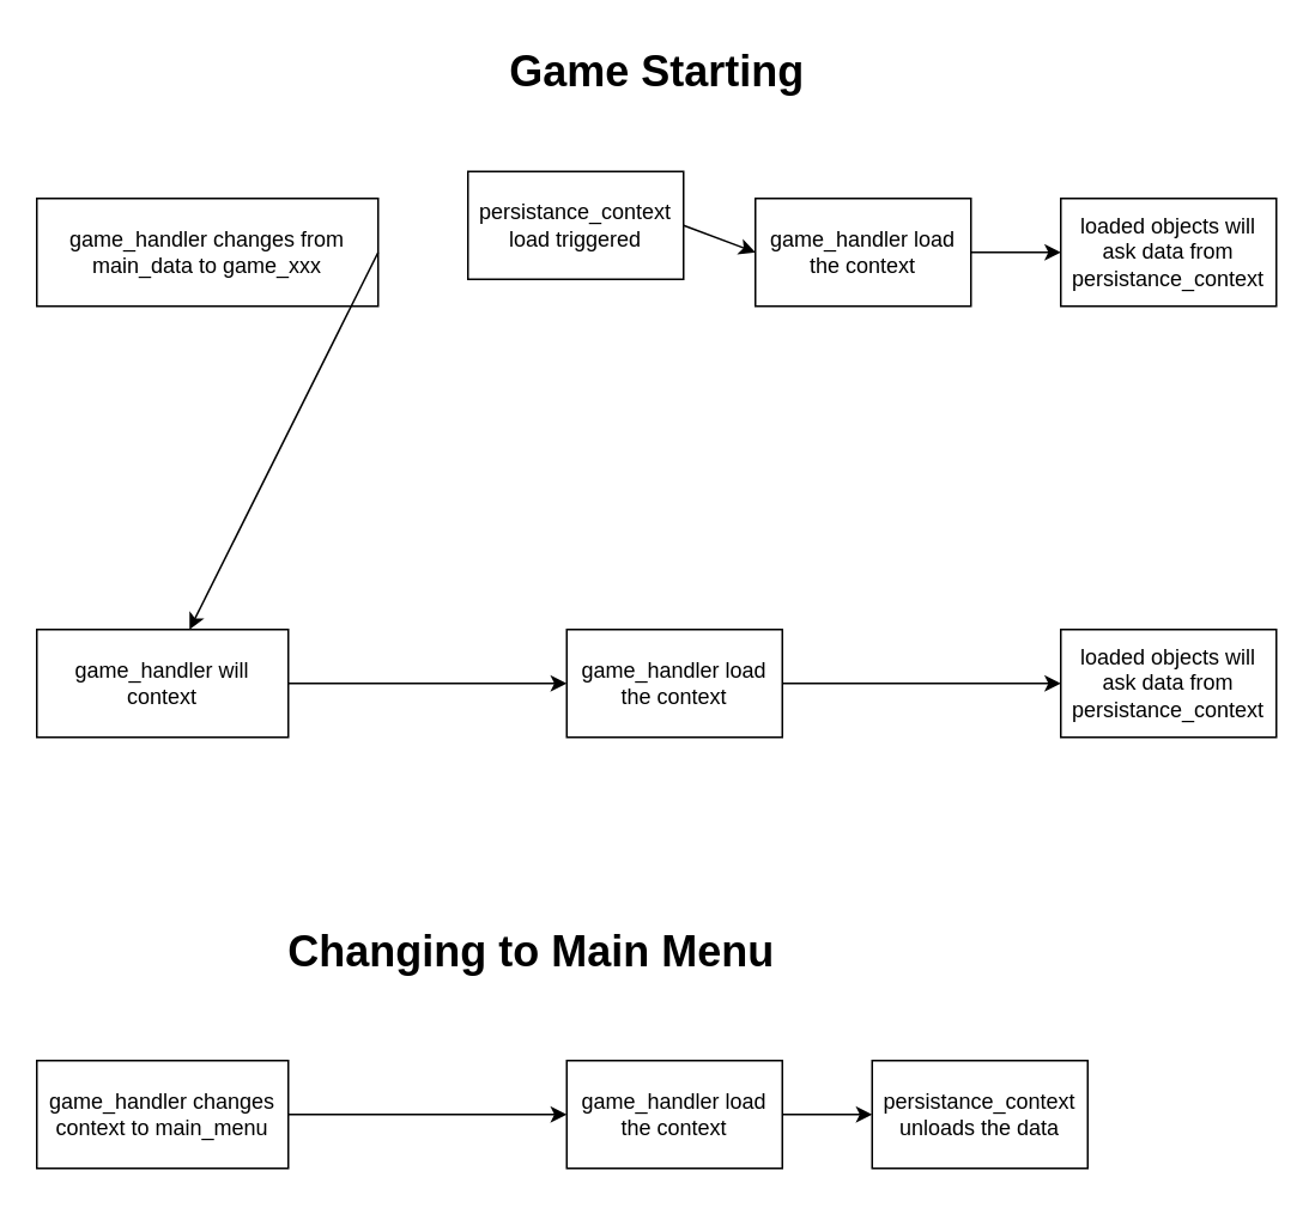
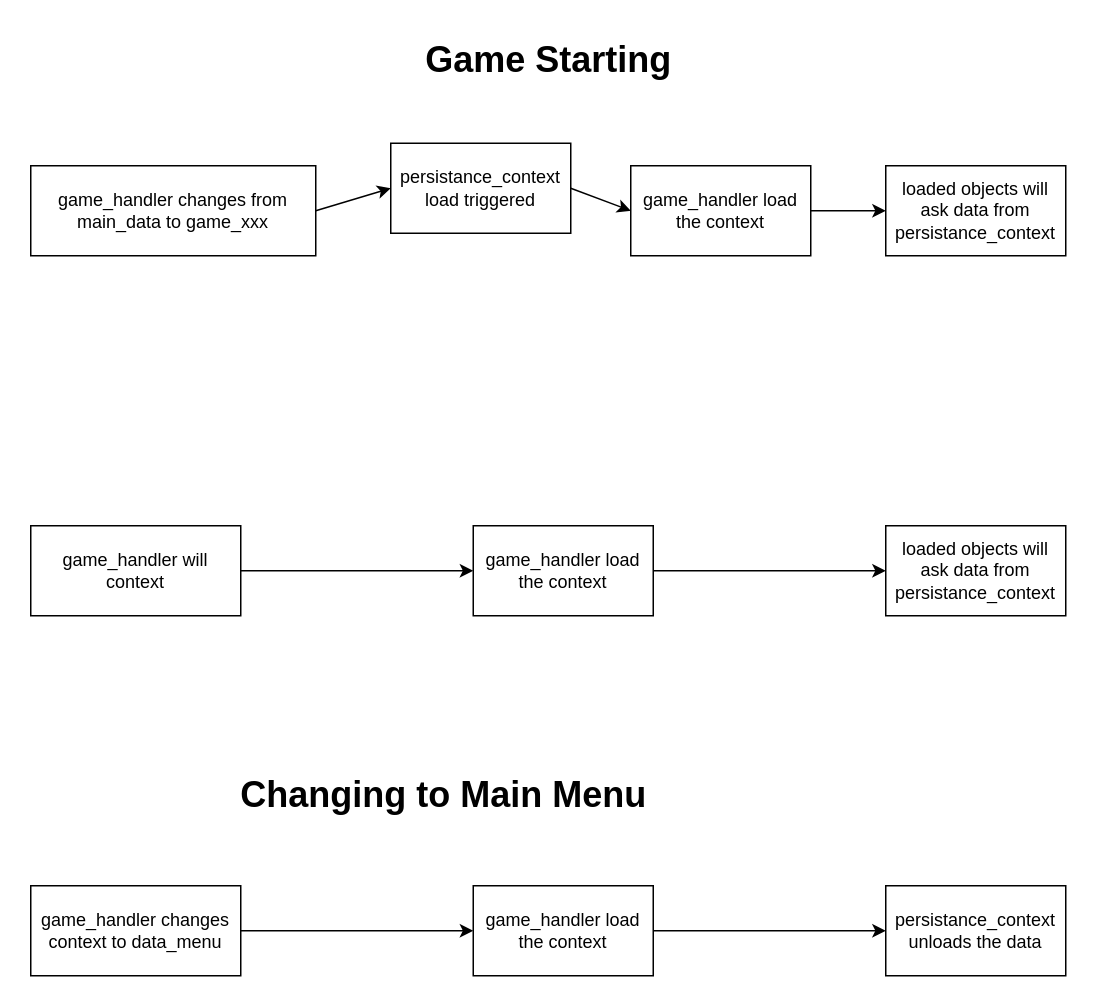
  <mxCell id="0" />
  <mxCell id="1" parent="0" />
  <mxCell id="2" value="game_handler changes from main_data to game_xxx" style="rounded=0;whiteSpace=wrap;html=1;" vertex="1" parent="1"><mxGeometry x="20" y="110" width="190" height="60" as="geometry" /></mxCell>
  <mxCell id="3" value="Game Starting" style="text;strokeColor=none;fillColor=none;html=1;fontSize=24;fontStyle=1;verticalAlign=middle;align=center;" vertex="1" parent="1"><mxGeometry x="315" y="20" width="100" height="40" as="geometry" /></mxCell>
  <mxCell id="4" value="game_handler load the context" style="rounded=0;whiteSpace=wrap;html=1;" vertex="1" parent="1"><mxGeometry x="420" y="110" width="120" height="60" as="geometry" /></mxCell>
  <mxCell id="5" value="persistance_context load triggered" style="rounded=0;whiteSpace=wrap;html=1;" vertex="1" parent="1"><mxGeometry x="260" y="95" width="120" height="60" as="geometry" /></mxCell>
  <mxCell id="6" value="loaded objects will ask data from persistance_context" style="rounded=0;whiteSpace=wrap;html=1;" vertex="1" parent="1"><mxGeometry x="590" y="110" width="120" height="60" as="geometry" /></mxCell>
- <mxCell id="7" value="" style="endArrow=classic;html=1;exitX=1;exitY=0.5;exitDx=0;exitDy=0;" edge="1" parent="1" source="2" target="10"><mxGeometry width="50" height="50" relative="1" as="geometry"><mxPoint x="420" y="310" as="sourcePoint" /><mxPoint x="470" y="260" as="targetPoint" /></mxGeometry></mxCell>
+ <mxCell id="7" value="" style="endArrow=classic;html=1;exitX=1;exitY=0.5;exitDx=0;exitDy=0;entryX=0;entryY=0.5;entryDx=0;entryDy=0;" edge="1" parent="1" source="2" target="5"><mxGeometry width="50" height="50" relative="1" as="geometry"><mxPoint x="420" y="310" as="sourcePoint" /><mxPoint x="470" y="260" as="targetPoint" /></mxGeometry></mxCell>
  <mxCell id="8" value="" style="endArrow=classic;html=1;exitX=1;exitY=0.5;exitDx=0;exitDy=0;entryX=0;entryY=0.5;entryDx=0;entryDy=0;" edge="1" parent="1" source="5" target="4"><mxGeometry width="50" height="50" relative="1" as="geometry"><mxPoint x="220" y="150" as="sourcePoint" /><mxPoint x="265" y="150" as="targetPoint" /></mxGeometry></mxCell>
  <mxCell id="9" value="" style="endArrow=classic;html=1;exitX=1;exitY=0.5;exitDx=0;exitDy=0;entryX=0;entryY=0.5;entryDx=0;entryDy=0;" edge="1" parent="1" source="4" target="6"><mxGeometry width="50" height="50" relative="1" as="geometry"><mxPoint x="385" y="150" as="sourcePoint" /><mxPoint x="430" y="150" as="targetPoint" /></mxGeometry></mxCell>
  <mxCell id="10" value="game_handler will context" style="rounded=0;whiteSpace=wrap;html=1;" vertex="1" parent="1"><mxGeometry x="20" y="350" width="140" height="60" as="geometry" /></mxCell>
  <mxCell id="11" value="game_handler load the context" style="rounded=0;whiteSpace=wrap;html=1;" vertex="1" parent="1"><mxGeometry x="315" y="350" width="120" height="60" as="geometry" /></mxCell>
  <mxCell id="12" value="loaded objects will ask data from persistance_context" style="rounded=0;whiteSpace=wrap;html=1;" vertex="1" parent="1"><mxGeometry x="590" y="350" width="120" height="60" as="geometry" /></mxCell>
  <mxCell id="13" value="" style="endArrow=classic;html=1;exitX=1;exitY=0.5;exitDx=0;exitDy=0;entryX=0;entryY=0.5;entryDx=0;entryDy=0;" edge="1" parent="1" source="10" target="11"><mxGeometry width="50" height="50" relative="1" as="geometry"><mxPoint x="420" y="550" as="sourcePoint" /><mxPoint x="255" y="380" as="targetPoint" /></mxGeometry></mxCell>
  <mxCell id="14" value="" style="endArrow=classic;html=1;exitX=1;exitY=0.5;exitDx=0;exitDy=0;entryX=0;entryY=0.5;entryDx=0;entryDy=0;" edge="1" parent="1" source="11" target="12"><mxGeometry width="50" height="50" relative="1" as="geometry"><mxPoint x="385" y="390" as="sourcePoint" /><mxPoint x="430" y="390" as="targetPoint" /></mxGeometry></mxCell>
- <mxCell id="15" value="game_handler changes context to main_menu" style="rounded=0;whiteSpace=wrap;html=1;" vertex="1" parent="1"><mxGeometry x="20" y="590" width="140" height="60" as="geometry" /></mxCell>
+ <mxCell id="15" value="game_handler changes context to data_menu" style="rounded=0;whiteSpace=wrap;html=1;" vertex="1" parent="1"><mxGeometry x="20" y="590" width="140" height="60" as="geometry" /></mxCell>
  <mxCell id="16" value="game_handler load the context" style="rounded=0;whiteSpace=wrap;html=1;" vertex="1" parent="1"><mxGeometry x="315" y="590" width="120" height="60" as="geometry" /></mxCell>
  <mxCell id="17" value="" style="endArrow=classic;html=1;exitX=1;exitY=0.5;exitDx=0;exitDy=0;entryX=0;entryY=0.5;entryDx=0;entryDy=0;" edge="1" parent="1" source="15" target="16"><mxGeometry width="50" height="50" relative="1" as="geometry"><mxPoint x="420" y="790" as="sourcePoint" /><mxPoint x="255" y="620" as="targetPoint" /></mxGeometry></mxCell>
  <mxCell id="18" value="Changing to Main Menu" style="text;strokeColor=none;fillColor=none;html=1;fontSize=24;fontStyle=1;verticalAlign=middle;align=center;" vertex="1" parent="1"><mxGeometry x="245" y="510" width="100" height="40" as="geometry" /></mxCell>
  <mxCell id="19" value="" style="endArrow=classic;html=1;exitX=1;exitY=0.5;exitDx=0;exitDy=0;entryX=0;entryY=0.5;entryDx=0;entryDy=0;endFill=1;" edge="1" parent="1" source="16" target="20"><mxGeometry width="50" height="50" relative="1" as="geometry"><mxPoint x="330" y="620" as="sourcePoint" /><mxPoint x="590" y="620" as="targetPoint" /></mxGeometry></mxCell>
- <mxCell id="20" value="persistance_context unloads the data" style="rounded=0;whiteSpace=wrap;html=1;" vertex="1" parent="1"><mxGeometry x="485" y="590" width="120" height="60" as="geometry" /></mxCell>
+ <mxCell id="20" value="persistance_context unloads the data" style="rounded=0;whiteSpace=wrap;html=1;" vertex="1" parent="1"><mxGeometry x="590" y="590" width="120" height="60" as="geometry" /></mxCell>
